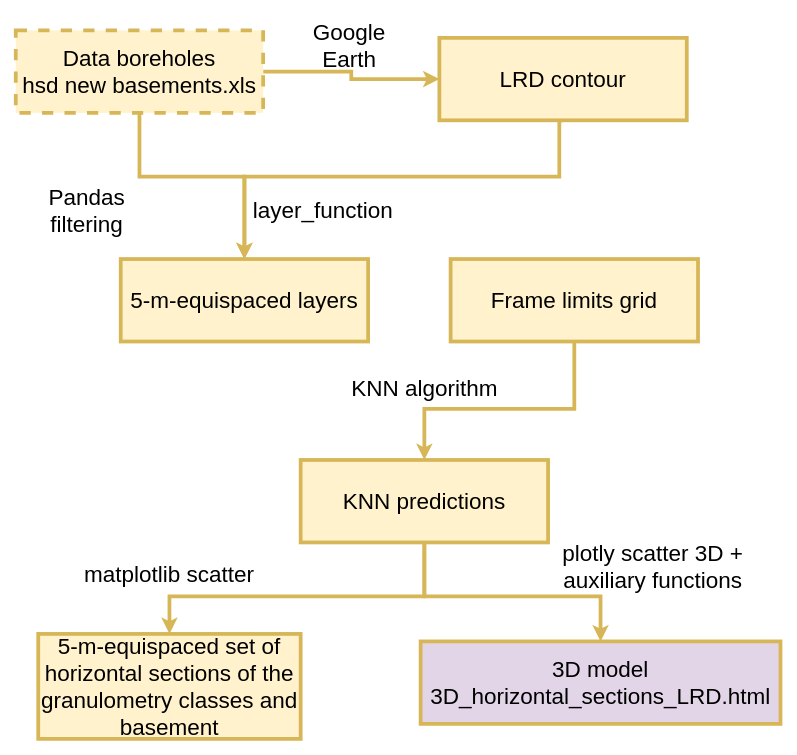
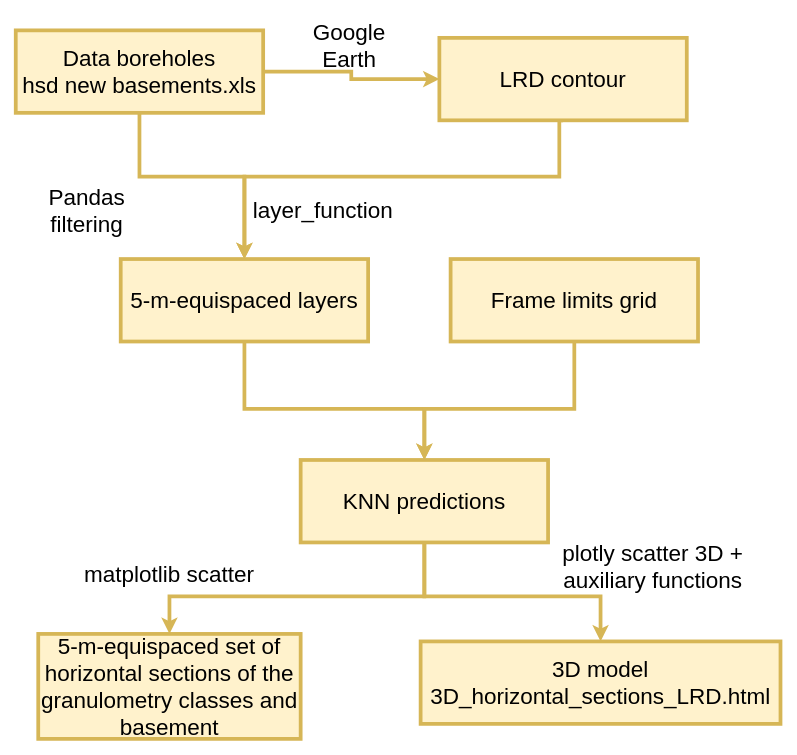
  <mxCell id="0" />
  <mxCell id="1" parent="0" />
  <mxCell id="2" value="Pandas filtering" style="text;html=1;align=center;verticalAlign=middle;whiteSpace=wrap;rounded=0;fontFamily=Helvetica;fontSize=30;" parent="1" vertex="1"><mxGeometry x="30" y="235" width="170" height="90" as="geometry" /></mxCell>
  <mxCell id="3" value="Google&lt;br style=&quot;font-size: 30px;&quot;&gt;Earth" style="text;html=1;align=center;verticalAlign=middle;whiteSpace=wrap;rounded=0;fontFamily=Helvetica;fontSize=30;" parent="1" vertex="1"><mxGeometry x="400" y="20" width="130" height="80" as="geometry" /></mxCell>
  <mxCell id="4" value="layer_function" style="text;html=1;align=center;verticalAlign=middle;whiteSpace=wrap;rounded=0;fontFamily=Helvetica;fontSize=30;" parent="1" vertex="1"><mxGeometry x="320" y="265" width="220" height="30" as="geometry" /></mxCell>
- <mxCell id="5" value="KNN algorithm" style="text;html=1;align=center;verticalAlign=middle;whiteSpace=wrap;rounded=0;fontFamily=Helvetica;fontSize=30;" parent="1" vertex="1"><mxGeometry x="461.5" y="493" width="207" height="47" as="geometry" /></mxCell>
  <mxCell id="6" value="matplotlib scatter" style="text;html=1;align=center;verticalAlign=middle;whiteSpace=wrap;rounded=0;fontFamily=Helvetica;fontSize=30;" parent="1" vertex="1"><mxGeometry x="75" y="745" width="300" height="40" as="geometry" /></mxCell>
  <mxCell id="7" value="plotly scatter 3D + auxiliary functions" style="text;html=1;align=center;verticalAlign=middle;whiteSpace=wrap;rounded=0;fontFamily=Helvetica;fontSize=30;" parent="1" vertex="1"><mxGeometry x="720" y="675" width="300" height="160" as="geometry" /></mxCell>
  <mxCell id="8" style="edgeStyle=orthogonalEdgeStyle;rounded=0;orthogonalLoop=1;jettySize=auto;html=1;exitX=1;exitY=0.5;exitDx=0;exitDy=0;entryX=0;entryY=0.5;entryDx=0;entryDy=0;strokeWidth=5;fillColor=#fff2cc;strokeColor=#d6b656;" parent="1" source="10" target="12" edge="1"><mxGeometry relative="1" as="geometry" /></mxCell>
  <mxCell id="9" style="edgeStyle=orthogonalEdgeStyle;rounded=0;orthogonalLoop=1;jettySize=auto;html=1;exitX=0.5;exitY=1;exitDx=0;exitDy=0;entryX=0.5;entryY=0;entryDx=0;entryDy=0;strokeWidth=5;fillColor=#fff2cc;strokeColor=#d6b656;" parent="1" source="10" target="14" edge="1"><mxGeometry relative="1" as="geometry"><Array as="points"><mxPoint x="185" y="235" /><mxPoint x="325" y="235" /></Array></mxGeometry></mxCell>
- <mxCell id="10" value="&lt;div style=&quot;font-size: 30px;&quot;&gt;Data boreholes&lt;br style=&quot;font-size: 30px;&quot;&gt;&lt;/div&gt;&lt;div style=&quot;font-size: 30px;&quot;&gt;hsd new basements.xls&lt;/div&gt;" style="rounded=0;whiteSpace=wrap;html=1;fontSize=30;fillColor=#fff2cc;strokeColor=#d6b656;strokeWidth=5;dashed=1;" parent="1" vertex="1"><mxGeometry x="20" y="40" width="330" height="110" as="geometry" /></mxCell>
+ <mxCell id="10" value="&lt;div style=&quot;font-size: 30px;&quot;&gt;Data boreholes&lt;br style=&quot;font-size: 30px;&quot;&gt;&lt;/div&gt;&lt;div style=&quot;font-size: 30px;&quot;&gt;hsd new basements.xls&lt;/div&gt;" style="rounded=0;whiteSpace=wrap;html=1;fontSize=30;fillColor=#fff2cc;strokeColor=#d6b656;strokeWidth=5;" parent="1" vertex="1"><mxGeometry x="20" y="40" width="330" height="110" as="geometry" /></mxCell>
  <mxCell id="11" style="edgeStyle=orthogonalEdgeStyle;rounded=0;orthogonalLoop=1;jettySize=auto;html=1;exitX=0.5;exitY=1;exitDx=0;exitDy=0;entryX=0.5;entryY=0;entryDx=0;entryDy=0;strokeWidth=5;fillColor=#fff2cc;strokeColor=#d6b656;" parent="1" source="12" target="14" edge="1"><mxGeometry relative="1" as="geometry"><Array as="points"><mxPoint x="745" y="235" /><mxPoint x="325" y="235" /></Array></mxGeometry></mxCell>
  <mxCell id="12" value="LRD contour" style="rounded=0;whiteSpace=wrap;html=1;fontSize=30;fillColor=#fff2cc;strokeColor=#d6b656;strokeWidth=5;" parent="1" vertex="1"><mxGeometry x="585" y="50" width="330" height="110" as="geometry" /></mxCell>
+ <mxCell id="13" style="edgeStyle=orthogonalEdgeStyle;rounded=0;orthogonalLoop=1;jettySize=auto;html=1;exitX=0.5;exitY=1;exitDx=0;exitDy=0;entryX=0.5;entryY=0;entryDx=0;entryDy=0;strokeWidth=5;fillColor=#fff2cc;strokeColor=#d6b656;" parent="1" source="14" target="19" edge="1"><mxGeometry relative="1" as="geometry"><Array as="points"><mxPoint x="325" y="545" /><mxPoint x="565" y="545" /></Array></mxGeometry></mxCell>
  <mxCell id="14" value="5-m-equispaced layers" style="rounded=0;whiteSpace=wrap;html=1;fontSize=30;fillColor=#fff2cc;strokeColor=#d6b656;strokeWidth=5;" parent="1" vertex="1"><mxGeometry x="160" y="345" width="330" height="110" as="geometry" /></mxCell>
  <mxCell id="15" style="edgeStyle=orthogonalEdgeStyle;rounded=0;orthogonalLoop=1;jettySize=auto;html=1;exitX=0.5;exitY=1;exitDx=0;exitDy=0;entryX=0.5;entryY=0;entryDx=0;entryDy=0;strokeWidth=5;fillColor=#fff2cc;strokeColor=#d6b656;" parent="1" source="16" target="19" edge="1"><mxGeometry relative="1" as="geometry"><Array as="points"><mxPoint x="765" y="545" /><mxPoint x="565" y="545" /></Array></mxGeometry></mxCell>
  <mxCell id="16" value="Frame limits grid" style="rounded=0;whiteSpace=wrap;html=1;fontSize=30;fillColor=#fff2cc;strokeColor=#d6b656;strokeWidth=5;" parent="1" vertex="1"><mxGeometry x="600" y="345" width="330" height="110" as="geometry" /></mxCell>
  <mxCell id="17" style="edgeStyle=orthogonalEdgeStyle;rounded=0;orthogonalLoop=1;jettySize=auto;html=1;exitX=0.5;exitY=1;exitDx=0;exitDy=0;entryX=0.5;entryY=0;entryDx=0;entryDy=0;strokeWidth=5;fillColor=#fff2cc;strokeColor=#d6b656;" parent="1" source="19" target="20" edge="1"><mxGeometry relative="1" as="geometry"><Array as="points"><mxPoint x="565" y="795" /><mxPoint x="225" y="795" /></Array></mxGeometry></mxCell>
  <mxCell id="18" style="edgeStyle=orthogonalEdgeStyle;rounded=0;orthogonalLoop=1;jettySize=auto;html=1;exitX=0.5;exitY=1;exitDx=0;exitDy=0;entryX=0.5;entryY=0;entryDx=0;entryDy=0;strokeWidth=5;fillColor=#fff2cc;strokeColor=#d6b656;" parent="1" source="19" target="21" edge="1"><mxGeometry relative="1" as="geometry"><Array as="points"><mxPoint x="565" y="795" /><mxPoint x="800" y="795" /></Array></mxGeometry></mxCell>
  <mxCell id="19" value="KNN predictions" style="rounded=0;whiteSpace=wrap;html=1;fontSize=30;fillColor=#fff2cc;strokeColor=#d6b656;strokeWidth=5;" parent="1" vertex="1"><mxGeometry x="400" y="613" width="330" height="110" as="geometry" /></mxCell>
  <mxCell id="20" value="5-m-equispaced set of horizontal sections of the granulometry classes and basement" style="rounded=0;whiteSpace=wrap;html=1;fontSize=30;fillColor=#fff2cc;strokeColor=#d6b656;strokeWidth=5;" parent="1" vertex="1"><mxGeometry x="50" y="845" width="350" height="140" as="geometry" /></mxCell>
- <mxCell id="21" value="&lt;div style=&quot;font-size: 30px;&quot;&gt;3D model&lt;font style=&quot;font-size: 30px;&quot; face=&quot;Helvetica&quot;&gt;&lt;br style=&quot;font-size: 30px;&quot;&gt;&lt;/font&gt;&lt;/div&gt;&lt;div style=&quot;font-size: 30px;&quot;&gt;&lt;font style=&quot;font-size: 30px;&quot; face=&quot;Helvetica&quot;&gt;3D_horizontal_sections_LRD.html&lt;/font&gt;&lt;/div&gt;" style="rounded=0;whiteSpace=wrap;html=1;fontSize=30;fillColor=#e1d5e7;strokeColor=#d6b656;strokeWidth=5;" parent="1" vertex="1"><mxGeometry x="560" y="855" width="480" height="110" as="geometry" /></mxCell>
+ <mxCell id="21" value="&lt;div style=&quot;font-size: 30px;&quot;&gt;3D model&lt;font style=&quot;font-size: 30px;&quot; face=&quot;Helvetica&quot;&gt;&lt;br style=&quot;font-size: 30px;&quot;&gt;&lt;/font&gt;&lt;/div&gt;&lt;div style=&quot;font-size: 30px;&quot;&gt;&lt;font style=&quot;font-size: 30px;&quot; face=&quot;Helvetica&quot;&gt;3D_horizontal_sections_LRD.html&lt;/font&gt;&lt;/div&gt;" style="rounded=0;whiteSpace=wrap;html=1;fontSize=30;fillColor=#fff2cc;strokeColor=#d6b656;strokeWidth=5;" parent="1" vertex="1"><mxGeometry x="560" y="855" width="480" height="110" as="geometry" /></mxCell>
